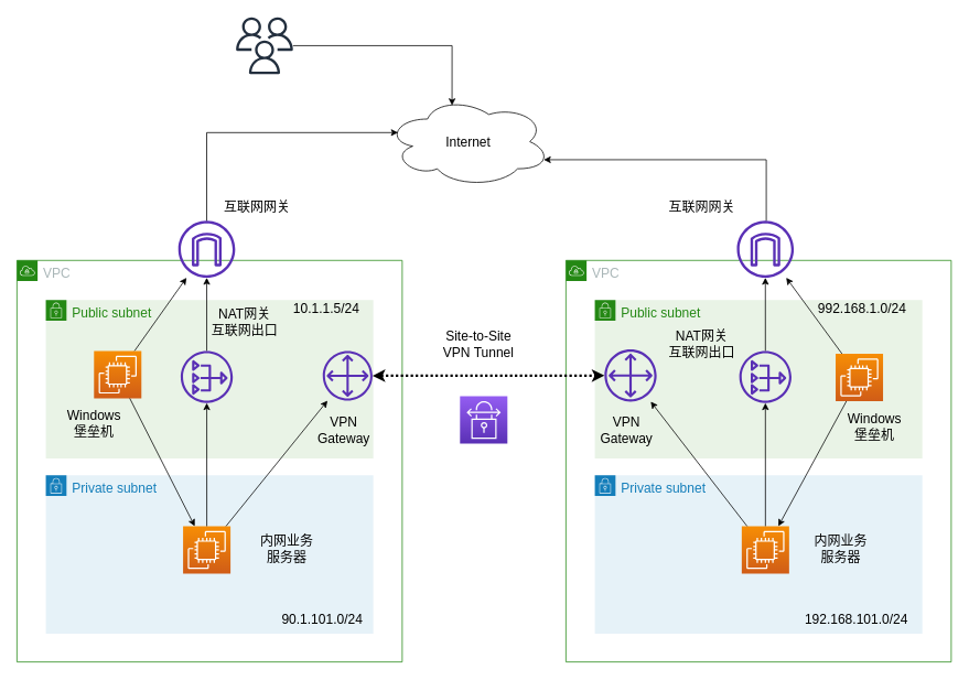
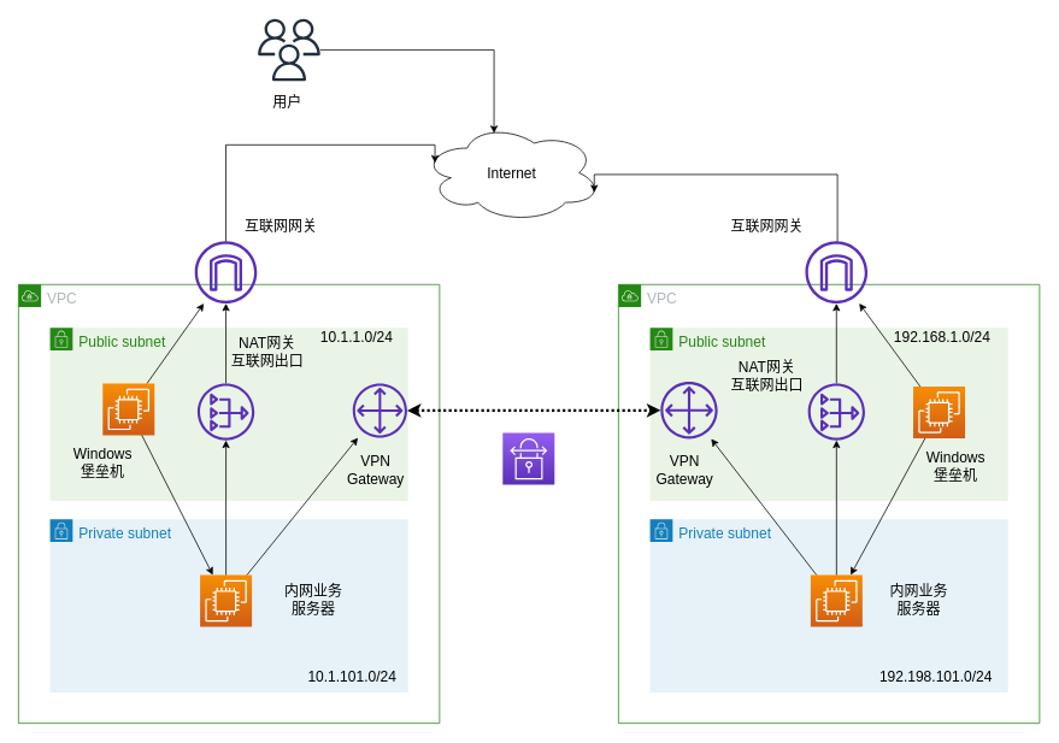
  <mxCell id="0" />
  <mxCell id="1" parent="0" />
  <mxCell id="2" value="" style="group;fontSize=16;" vertex="1" connectable="0" parent="1"><mxGeometry x="20" y="20" width="1130" height="780" as="geometry" /></mxCell>
  <mxCell id="3" value="VPC" style="points=[[0,0],[0.25,0],[0.5,0],[0.75,0],[1,0],[1,0.25],[1,0.5],[1,0.75],[1,1],[0.75,1],[0.5,1],[0.25,1],[0,1],[0,0.75],[0,0.5],[0,0.25]];outlineConnect=0;gradientColor=none;html=1;whiteSpace=wrap;fontSize=16;fontStyle=0;shape=mxgraph.aws4.group;grIcon=mxgraph.aws4.group_vpc;strokeColor=#248814;fillColor=none;verticalAlign=top;align=left;spacingLeft=30;fontColor=#AAB7B8;dashed=0;" vertex="1" parent="2"><mxGeometry y="294.211" width="465.979" height="485.789" as="geometry" /></mxCell>
  <mxCell id="4" value="Public subnet" style="points=[[0,0],[0.25,0],[0.5,0],[0.75,0],[1,0],[1,0.25],[1,0.5],[1,0.75],[1,1],[0.75,1],[0.5,1],[0.25,1],[0,1],[0,0.75],[0,0.5],[0,0.25]];outlineConnect=0;gradientColor=none;html=1;whiteSpace=wrap;fontSize=16;fontStyle=0;shape=mxgraph.aws4.group;grIcon=mxgraph.aws4.group_security_group;grStroke=0;strokeColor=#248814;fillColor=#E9F3E6;verticalAlign=top;align=left;spacingLeft=30;fontColor=#248814;dashed=0;" vertex="1" parent="2"><mxGeometry x="34.948" y="342.105" width="396.082" height="191.579" as="geometry" /></mxCell>
  <mxCell id="5" value="Private subnet" style="points=[[0,0],[0.25,0],[0.5,0],[0.75,0],[1,0],[1,0.25],[1,0.5],[1,0.75],[1,1],[0.75,1],[0.5,1],[0.25,1],[0,1],[0,0.75],[0,0.5],[0,0.25]];outlineConnect=0;gradientColor=none;html=1;whiteSpace=wrap;fontSize=16;fontStyle=0;shape=mxgraph.aws4.group;grIcon=mxgraph.aws4.group_security_group;grStroke=0;strokeColor=#147EBA;fillColor=#E6F2F8;verticalAlign=top;align=left;spacingLeft=30;fontColor=#147EBA;dashed=0;" vertex="1" parent="2"><mxGeometry x="34.948" y="554.211" width="396.082" height="191.579" as="geometry" /></mxCell>
  <mxCell id="6" value="" style="outlineConnect=0;fontColor=#232F3E;gradientColor=#F78E04;gradientDirection=north;fillColor=#D05C17;strokeColor=#ffffff;dashed=0;verticalLabelPosition=bottom;verticalAlign=top;align=center;html=1;fontSize=16;fontStyle=0;aspect=fixed;shape=mxgraph.aws4.resourceIcon;resIcon=mxgraph.aws4.ec2;" vertex="1" parent="2"><mxGeometry x="93.196" y="403.684" width="57.357" height="57.357" as="geometry" /></mxCell>
  <mxCell id="7" value="" style="outlineConnect=0;fontColor=#232F3E;gradientColor=#F78E04;gradientDirection=north;fillColor=#D05C17;strokeColor=#ffffff;dashed=0;verticalLabelPosition=bottom;verticalAlign=top;align=center;html=1;fontSize=16;fontStyle=0;aspect=fixed;shape=mxgraph.aws4.resourceIcon;resIcon=mxgraph.aws4.ec2;" vertex="1" parent="2"><mxGeometry x="200.954" y="615.789" width="57.357" height="57.357" as="geometry" /></mxCell>
  <mxCell id="8" style="rounded=0;orthogonalLoop=1;jettySize=auto;html=1;startArrow=none;startFill=0;strokeWidth=1;fontSize=16;" edge="1" parent="2" source="6" target="7"><mxGeometry relative="1" as="geometry" /></mxCell>
  <mxCell id="9" value="" style="outlineConnect=0;fontColor=#232F3E;gradientColor=#945DF2;gradientDirection=north;fillColor=#5A30B5;strokeColor=#ffffff;dashed=0;verticalLabelPosition=bottom;verticalAlign=top;align=center;html=1;fontSize=16;fontStyle=0;aspect=fixed;shape=mxgraph.aws4.resourceIcon;resIcon=mxgraph.aws4.site_to_site_vpn;" vertex="1" parent="2"><mxGeometry x="535.876" y="458.421" width="57.357" height="57.357" as="geometry" /></mxCell>
  <mxCell id="10" value="" style="outlineConnect=0;fontColor=#232F3E;gradientColor=none;fillColor=#5A30B5;strokeColor=none;dashed=0;verticalLabelPosition=bottom;verticalAlign=top;align=center;html=1;fontSize=16;fontStyle=0;aspect=fixed;pointerEvents=1;shape=mxgraph.aws4.nat_gateway;" vertex="1" parent="2"><mxGeometry x="198.041" y="403.684" width="63.093" height="63.093" as="geometry" /></mxCell>
  <mxCell id="11" style="rounded=0;orthogonalLoop=1;jettySize=auto;html=1;fontSize=16;" edge="1" parent="2" source="7" target="10"><mxGeometry relative="1" as="geometry" /></mxCell>
  <mxCell id="12" value="VPC" style="points=[[0,0],[0.25,0],[0.5,0],[0.75,0],[1,0],[1,0.25],[1,0.5],[1,0.75],[1,1],[0.75,1],[0.5,1],[0.25,1],[0,1],[0,0.75],[0,0.5],[0,0.25]];outlineConnect=0;gradientColor=none;html=1;whiteSpace=wrap;fontSize=16;fontStyle=0;shape=mxgraph.aws4.group;grIcon=mxgraph.aws4.group_vpc;strokeColor=#248814;fillColor=none;verticalAlign=top;align=left;spacingLeft=30;fontColor=#AAB7B8;dashed=0;" vertex="1" parent="2"><mxGeometry x="664.021" y="294.211" width="465.979" height="485.789" as="geometry" /></mxCell>
  <mxCell id="13" value="Public subnet" style="points=[[0,0],[0.25,0],[0.5,0],[0.75,0],[1,0],[1,0.25],[1,0.5],[1,0.75],[1,1],[0.75,1],[0.5,1],[0.25,1],[0,1],[0,0.75],[0,0.5],[0,0.25]];outlineConnect=0;gradientColor=none;html=1;whiteSpace=wrap;fontSize=16;fontStyle=0;shape=mxgraph.aws4.group;grIcon=mxgraph.aws4.group_security_group;grStroke=0;strokeColor=#248814;fillColor=#E9F3E6;verticalAlign=top;align=left;spacingLeft=30;fontColor=#248814;dashed=0;" vertex="1" parent="2"><mxGeometry x="698.969" y="342.105" width="396.082" height="191.579" as="geometry" /></mxCell>
  <mxCell id="14" value="Private subnet" style="points=[[0,0],[0.25,0],[0.5,0],[0.75,0],[1,0],[1,0.25],[1,0.5],[1,0.75],[1,1],[0.75,1],[0.5,1],[0.25,1],[0,1],[0,0.75],[0,0.5],[0,0.25]];outlineConnect=0;gradientColor=none;html=1;whiteSpace=wrap;fontSize=16;fontStyle=0;shape=mxgraph.aws4.group;grIcon=mxgraph.aws4.group_security_group;grStroke=0;strokeColor=#147EBA;fillColor=#E6F2F8;verticalAlign=top;align=left;spacingLeft=30;fontColor=#147EBA;dashed=0;" vertex="1" parent="2"><mxGeometry x="698.969" y="554.211" width="396.082" height="191.579" as="geometry" /></mxCell>
  <mxCell id="15" value="" style="outlineConnect=0;fontColor=#232F3E;gradientColor=#F78E04;gradientDirection=north;fillColor=#D05C17;strokeColor=#ffffff;dashed=0;verticalLabelPosition=bottom;verticalAlign=top;align=center;html=1;fontSize=16;fontStyle=0;aspect=fixed;shape=mxgraph.aws4.resourceIcon;resIcon=mxgraph.aws4.ec2;" vertex="1" parent="2"><mxGeometry x="990.206" y="407.105" width="57.357" height="57.357" as="geometry" /></mxCell>
  <mxCell id="16" value="" style="outlineConnect=0;fontColor=#232F3E;gradientColor=#F78E04;gradientDirection=north;fillColor=#D05C17;strokeColor=#ffffff;dashed=0;verticalLabelPosition=bottom;verticalAlign=top;align=center;html=1;fontSize=16;fontStyle=0;aspect=fixed;shape=mxgraph.aws4.resourceIcon;resIcon=mxgraph.aws4.ec2;" vertex="1" parent="2"><mxGeometry x="876.624" y="615.789" width="57.357" height="57.357" as="geometry" /></mxCell>
  <mxCell id="17" style="edgeStyle=none;rounded=0;orthogonalLoop=1;jettySize=auto;html=1;startArrow=none;startFill=0;strokeWidth=1;fontSize=16;" edge="1" parent="2" source="15" target="16"><mxGeometry relative="1" as="geometry" /></mxCell>
  <mxCell id="18" value="" style="outlineConnect=0;fontColor=#232F3E;gradientColor=none;fillColor=#5A30B5;strokeColor=none;dashed=0;verticalLabelPosition=bottom;verticalAlign=top;align=center;html=1;fontSize=16;fontStyle=0;aspect=fixed;pointerEvents=1;shape=mxgraph.aws4.nat_gateway;" vertex="1" parent="2"><mxGeometry x="873.711" y="403.684" width="63.093" height="63.093" as="geometry" /></mxCell>
  <mxCell id="19" style="rounded=0;orthogonalLoop=1;jettySize=auto;html=1;fontSize=16;" edge="1" parent="2" source="16" target="18"><mxGeometry relative="1" as="geometry" /></mxCell>
- <mxCell id="20" value="Site-to-Site&lt;br style=&quot;font-size: 16px;&quot;&gt;VPN Tunnel" style="text;html=1;resizable=0;autosize=1;align=center;verticalAlign=middle;points=[];fillColor=none;strokeColor=none;rounded=0;fontSize=16;" vertex="1" parent="2"><mxGeometry x="507.577" y="376.316" width="100" height="40" as="geometry" /></mxCell>
  <mxCell id="21" value="Windows&lt;br style=&quot;font-size: 16px;&quot;&gt;堡垒机" style="text;html=1;resizable=0;autosize=1;align=center;verticalAlign=middle;points=[];fillColor=none;strokeColor=none;rounded=0;fontSize=16;" vertex="1" parent="2"><mxGeometry x="53.247" y="472.105" width="80" height="40" as="geometry" /></mxCell>
  <mxCell id="22" value="Windows&lt;br style=&quot;font-size: 16px;&quot;&gt;堡垒机" style="text;html=1;resizable=0;autosize=1;align=center;verticalAlign=middle;points=[];fillColor=none;strokeColor=none;rounded=0;fontSize=16;" vertex="1" parent="2"><mxGeometry x="996.856" y="475.526" width="80" height="40" as="geometry" /></mxCell>
  <mxCell id="23" value="内网业务&lt;br style=&quot;font-size: 16px;&quot;&gt;服务器" style="text;html=1;resizable=0;autosize=1;align=center;verticalAlign=middle;points=[];fillColor=none;strokeColor=none;rounded=0;fontSize=16;" vertex="1" parent="2"><mxGeometry x="286.237" y="622.632" width="80" height="40" as="geometry" /></mxCell>
  <mxCell id="24" value="内网业务&lt;br style=&quot;font-size: 16px;&quot;&gt;服务器" style="text;html=1;resizable=0;autosize=1;align=center;verticalAlign=middle;points=[];fillColor=none;strokeColor=none;rounded=0;fontSize=16;" vertex="1" parent="2"><mxGeometry x="956.082" y="622.632" width="80" height="40" as="geometry" /></mxCell>
  <mxCell id="25" value="VPN&lt;br style=&quot;font-size: 16px;&quot;&gt;Gateway" style="text;html=1;resizable=0;autosize=1;align=center;verticalAlign=middle;points=[];fillColor=none;strokeColor=none;rounded=0;fontSize=16;" vertex="1" parent="2"><mxGeometry x="354.678" y="478.947" width="80" height="40" as="geometry" /></mxCell>
  <mxCell id="26" value="VPN&lt;br style=&quot;font-size: 16px;&quot;&gt;Gateway" style="text;html=1;resizable=0;autosize=1;align=center;verticalAlign=middle;points=[];fillColor=none;strokeColor=none;rounded=0;fontSize=16;" vertex="1" parent="2"><mxGeometry x="696.881" y="478.947" width="80" height="40" as="geometry" /></mxCell>
  <mxCell id="27" value="NAT网关&lt;br style=&quot;font-size: 16px;&quot;&gt;互联网出口" style="text;html=1;resizable=0;autosize=1;align=center;verticalAlign=middle;points=[];fillColor=none;strokeColor=none;rounded=0;fontSize=16;" vertex="1" parent="2"><mxGeometry x="225.077" y="348.947" width="100" height="40" as="geometry" /></mxCell>
  <mxCell id="28" value="NAT网关&lt;br style=&quot;font-size: 16px;&quot;&gt;互联网出口" style="text;html=1;resizable=0;autosize=1;align=center;verticalAlign=middle;points=[];fillColor=none;strokeColor=none;rounded=0;fontSize=16;" vertex="1" parent="2"><mxGeometry x="778.428" y="376.316" width="100" height="40" as="geometry" /></mxCell>
  <mxCell id="29" value="" style="outlineConnect=0;fontColor=#232F3E;gradientColor=none;fillColor=#5A30B5;strokeColor=none;dashed=0;verticalLabelPosition=bottom;verticalAlign=top;align=center;html=1;fontSize=16;fontStyle=0;aspect=fixed;pointerEvents=1;shape=mxgraph.aws4.customer_gateway;" vertex="1" parent="2"><mxGeometry x="369.871" y="403.684" width="60.225" height="60.225" as="geometry" /></mxCell>
  <mxCell id="30" style="rounded=0;orthogonalLoop=1;jettySize=auto;html=1;fontSize=16;" edge="1" parent="2" source="7" target="29"><mxGeometry relative="1" as="geometry"><mxPoint x="325.565" y="478.947" as="targetPoint" /></mxGeometry></mxCell>
  <mxCell id="31" value="" style="outlineConnect=0;fontColor=#232F3E;gradientColor=none;fillColor=#5A30B5;strokeColor=none;dashed=0;verticalLabelPosition=bottom;verticalAlign=top;align=center;html=1;fontSize=16;fontStyle=0;aspect=fixed;pointerEvents=1;shape=mxgraph.aws4.internet_gateway;" vertex="1" parent="2"><mxGeometry x="195.129" y="246.316" width="68.828" height="68.828" as="geometry" /></mxCell>
  <mxCell id="32" style="edgeStyle=none;rounded=0;orthogonalLoop=1;jettySize=auto;html=1;startArrow=none;startFill=0;strokeWidth=1;fontSize=16;" edge="1" parent="2" source="6" target="31"><mxGeometry relative="1" as="geometry" /></mxCell>
  <mxCell id="33" style="edgeStyle=none;rounded=0;orthogonalLoop=1;jettySize=auto;html=1;startArrow=none;startFill=0;strokeWidth=1;fontSize=16;" edge="1" parent="2" source="10" target="31"><mxGeometry relative="1" as="geometry" /></mxCell>
  <mxCell id="34" value="" style="outlineConnect=0;fontColor=#232F3E;gradientColor=none;fillColor=#5A30B5;strokeColor=none;dashed=0;verticalLabelPosition=bottom;verticalAlign=top;align=center;html=1;fontSize=16;fontStyle=0;aspect=fixed;pointerEvents=1;shape=mxgraph.aws4.customer_gateway;" vertex="1" parent="2"><mxGeometry x="710.619" y="401.974" width="63.093" height="63.093" as="geometry" /></mxCell>
  <mxCell id="35" style="rounded=0;orthogonalLoop=1;jettySize=auto;html=1;fontSize=16;" edge="1" parent="2" source="16" target="34"><mxGeometry relative="1" as="geometry"><mxPoint x="798.61" y="478.947" as="targetPoint" /></mxGeometry></mxCell>
  <mxCell id="36" style="edgeStyle=none;rounded=0;orthogonalLoop=1;jettySize=auto;html=1;startArrow=classic;startFill=1;strokeWidth=3;dashed=1;dashPattern=1 1;fontSize=16;" edge="1" parent="2" source="29" target="34"><mxGeometry relative="1" as="geometry"><mxPoint x="378.608" y="441.316" as="sourcePoint" /><mxPoint x="745.567" y="441.316" as="targetPoint" /></mxGeometry></mxCell>
  <mxCell id="37" value="" style="outlineConnect=0;fontColor=#232F3E;gradientColor=none;fillColor=#5A30B5;strokeColor=none;dashed=0;verticalLabelPosition=bottom;verticalAlign=top;align=center;html=1;fontSize=16;fontStyle=0;aspect=fixed;pointerEvents=1;shape=mxgraph.aws4.internet_gateway;" vertex="1" parent="2"><mxGeometry x="870.799" y="246.316" width="68.828" height="68.828" as="geometry" /></mxCell>
  <mxCell id="38" style="edgeStyle=none;rounded=0;orthogonalLoop=1;jettySize=auto;html=1;startArrow=none;startFill=0;strokeWidth=1;fontSize=16;" edge="1" parent="2" source="15" target="37"><mxGeometry relative="1" as="geometry" /></mxCell>
  <mxCell id="39" style="edgeStyle=none;rounded=0;orthogonalLoop=1;jettySize=auto;html=1;startArrow=none;startFill=0;strokeWidth=1;fontSize=16;" edge="1" parent="2" source="18" target="37"><mxGeometry relative="1" as="geometry" /></mxCell>
  <mxCell id="40" value="互联网网关" style="text;html=1;resizable=0;autosize=1;align=center;verticalAlign=middle;points=[];fillColor=none;strokeColor=none;rounded=0;fontSize=16;" vertex="1" parent="2"><mxGeometry x="239.639" y="218.947" width="100" height="20" as="geometry" /></mxCell>
  <mxCell id="41" value="互联网网关" style="text;html=1;resizable=0;autosize=1;align=center;verticalAlign=middle;points=[];fillColor=none;strokeColor=none;rounded=0;fontSize=16;" vertex="1" parent="2"><mxGeometry x="778.428" y="218.947" width="100" height="20" as="geometry" /></mxCell>
- <mxCell id="42" value="Internet" style="ellipse;shape=cloud;whiteSpace=wrap;html=1;fontSize=16;" vertex="1" parent="2"><mxGeometry x="447.049" y="95.789" width="198.041" height="109.474" as="geometry" /></mxCell>
+ <mxCell id="42" value="Internet" style="ellipse;shape=cloud;whiteSpace=wrap;html=1;fontSize=16;" vertex="1" parent="2"><mxGeometry x="447.049" y="115.789" width="198.041" height="109.474" as="geometry" /></mxCell>
  <mxCell id="43" style="edgeStyle=orthogonalEdgeStyle;rounded=0;orthogonalLoop=1;jettySize=auto;html=1;startArrow=none;startFill=0;strokeWidth=1;fontSize=16;entryX=0.07;entryY=0.4;entryDx=0;entryDy=0;entryPerimeter=0;" edge="1" parent="2" source="31" target="42"><mxGeometry relative="1" as="geometry"><mxPoint x="174.742" y="13.684" as="targetPoint" /><Array as="points"><mxPoint x="229.495" y="139.579" /></Array></mxGeometry></mxCell>
  <mxCell id="44" style="edgeStyle=orthogonalEdgeStyle;rounded=0;orthogonalLoop=1;jettySize=auto;html=1;entryX=0.96;entryY=0.7;entryDx=0;entryDy=0;entryPerimeter=0;startArrow=none;startFill=0;strokeWidth=1;fontSize=16;" edge="1" parent="2" source="37" target="42"><mxGeometry relative="1" as="geometry"><Array as="points"><mxPoint x="906.33" y="172.421" /></Array></mxGeometry></mxCell>
  <mxCell id="45" style="edgeStyle=orthogonalEdgeStyle;rounded=0;orthogonalLoop=1;jettySize=auto;html=1;entryX=0.4;entryY=0.1;entryDx=0;entryDy=0;entryPerimeter=0;startArrow=none;startFill=0;strokeWidth=1;fontSize=16;" edge="1" parent="2" source="46" target="42"><mxGeometry relative="1" as="geometry" /></mxCell>
  <mxCell id="46" value="" style="outlineConnect=0;fontColor=#232F3E;gradientColor=none;fillColor=#232F3E;strokeColor=none;dashed=0;verticalLabelPosition=bottom;verticalAlign=top;align=center;html=1;fontSize=16;fontStyle=0;aspect=fixed;pointerEvents=1;shape=mxgraph.aws4.users;" vertex="1" parent="2"><mxGeometry x="265.026" width="68.828" height="68.828" as="geometry" /></mxCell>
- <mxCell id="48" value="90.1.101.0/24" style="text;html=1;resizable=0;autosize=1;align=center;verticalAlign=middle;points=[];fillColor=none;strokeColor=none;rounded=0;fontSize=16;" vertex="1" parent="2"><mxGeometry x="314.196" y="718.421" width="110" height="20" as="geometry" /></mxCell>
- <mxCell id="49" value="10.1.1.5/24" style="text;html=1;resizable=0;autosize=1;align=center;verticalAlign=middle;points=[];fillColor=none;strokeColor=none;rounded=0;fontSize=16;" vertex="1" parent="2"><mxGeometry x="324.098" y="342.105" width="100" height="20" as="geometry" /></mxCell>
- <mxCell id="50" value="992.168.1.0/24" style="text;html=1;resizable=0;autosize=1;align=center;verticalAlign=middle;points=[];fillColor=none;strokeColor=none;rounded=0;fontSize=16;" vertex="1" parent="2"><mxGeometry x="961.907" y="342.105" width="120" height="20" as="geometry" /></mxCell>
- <mxCell id="51" value="192.168.101.0/24" style="text;html=1;resizable=0;autosize=1;align=center;verticalAlign=middle;points=[];fillColor=none;strokeColor=none;rounded=0;fontSize=16;" vertex="1" parent="2"><mxGeometry x="945.258" y="718.421" width="140" height="20" as="geometry" /></mxCell>
+ <mxCell id="47" value="用户" style="text;html=1;resizable=0;autosize=1;align=center;verticalAlign=middle;points=[];fillColor=none;strokeColor=none;rounded=0;fontSize=16;" vertex="1" parent="2"><mxGeometry x="271.675" y="82.105" width="50" height="20" as="geometry" /></mxCell>
+ <mxCell id="48" value="10.1.101.0/24" style="text;html=1;resizable=0;autosize=1;align=center;verticalAlign=middle;points=[];fillColor=none;strokeColor=none;rounded=0;fontSize=16;" vertex="1" parent="2"><mxGeometry x="314.196" y="718.421" width="110" height="20" as="geometry" /></mxCell>
+ <mxCell id="49" value="10.1.1.0/24" style="text;html=1;resizable=0;autosize=1;align=center;verticalAlign=middle;points=[];fillColor=none;strokeColor=none;rounded=0;fontSize=16;" vertex="1" parent="2"><mxGeometry x="324.098" y="342.105" width="100" height="20" as="geometry" /></mxCell>
+ <mxCell id="50" value="192.168.1.0/24" style="text;html=1;resizable=0;autosize=1;align=center;verticalAlign=middle;points=[];fillColor=none;strokeColor=none;rounded=0;fontSize=16;" vertex="1" parent="2"><mxGeometry x="961.907" y="342.105" width="120" height="20" as="geometry" /></mxCell>
+ <mxCell id="51" value="192.198.101.0/24" style="text;html=1;resizable=0;autosize=1;align=center;verticalAlign=middle;points=[];fillColor=none;strokeColor=none;rounded=0;fontSize=16;" vertex="1" parent="2"><mxGeometry x="945.258" y="718.421" width="140" height="20" as="geometry" /></mxCell>
